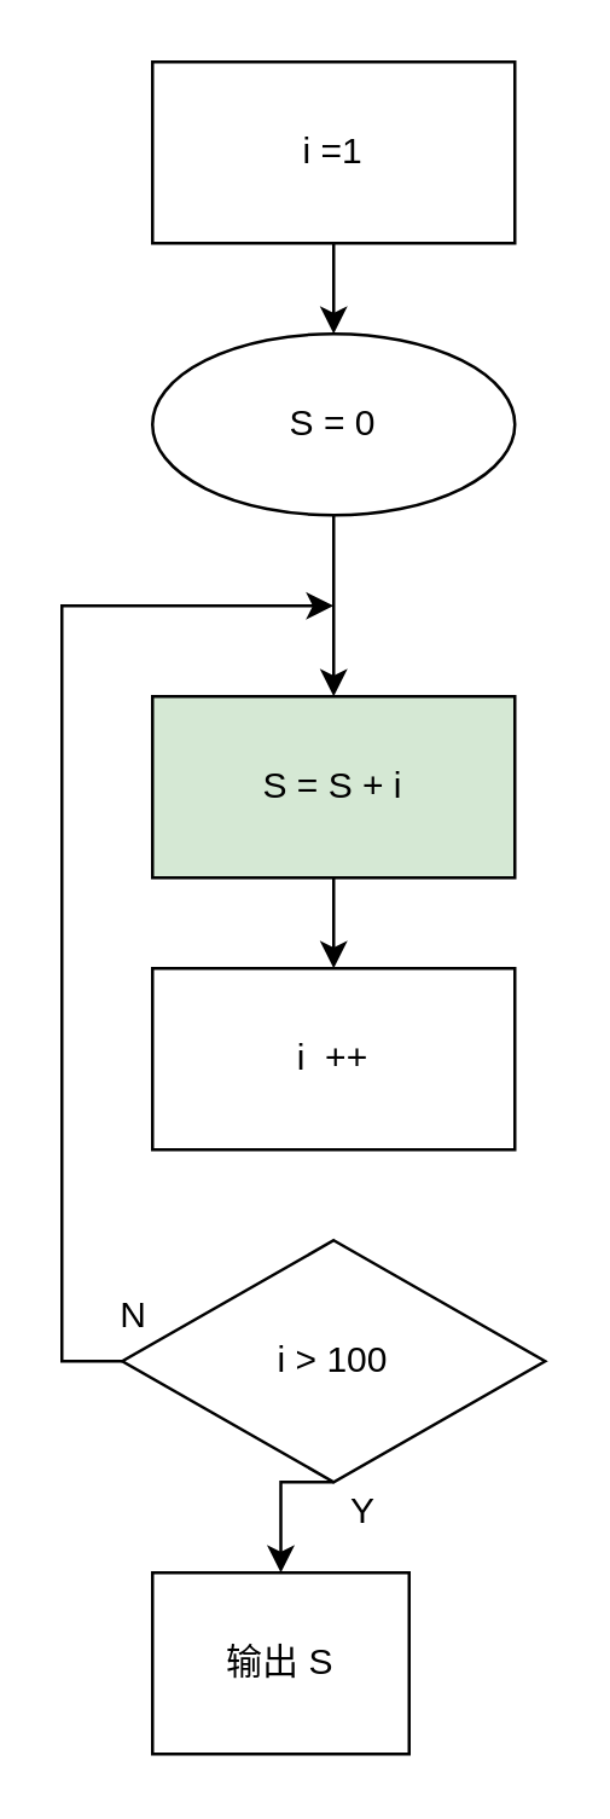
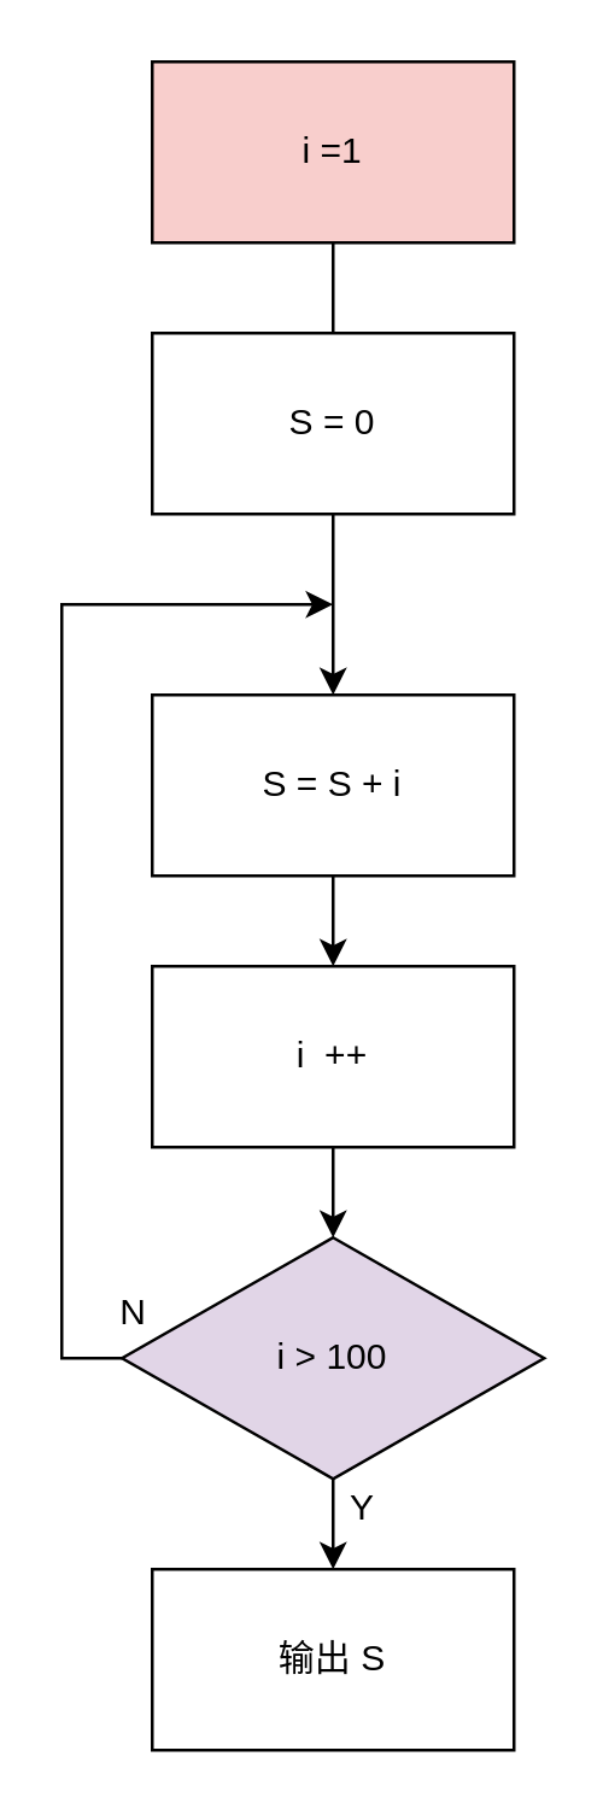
  <mxCell id="0" />
  <mxCell id="1" parent="0" />
  <mxCell id="2" style="edgeStyle=orthogonalEdgeStyle;rounded=0;orthogonalLoop=1;jettySize=auto;html=1;exitX=0.5;exitY=1;exitDx=0;exitDy=0;entryX=0.5;entryY=0;entryDx=0;entryDy=0;" edge="1" parent="1" source="3" target="7"><mxGeometry relative="1" as="geometry" /></mxCell>
- <mxCell id="3" value="S = 0" style="ellipse;whiteSpace=wrap;html=1;" vertex="1" parent="1"><mxGeometry x="50" y="110" width="120" height="60" as="geometry" /></mxCell>
- <mxCell id="4" style="edgeStyle=orthogonalEdgeStyle;rounded=0;orthogonalLoop=1;jettySize=auto;html=1;exitX=0.5;exitY=1;exitDx=0;exitDy=0;entryX=0.5;entryY=0;entryDx=0;entryDy=0;" edge="1" parent="1" source="5" target="3"><mxGeometry relative="1" as="geometry" /></mxCell>
- <mxCell id="5" value="i =1" style="rounded=0;whiteSpace=wrap;html=1;" vertex="1" parent="1"><mxGeometry x="50" y="20" width="120" height="60" as="geometry" /></mxCell>
+ <mxCell id="3" value="S = 0" style="rounded=0;whiteSpace=wrap;html=1;" vertex="1" parent="1"><mxGeometry x="50" y="110" width="120" height="60" as="geometry" /></mxCell>
+ <mxCell id="4" style="edgeStyle=orthogonalEdgeStyle;rounded=0;orthogonalLoop=1;jettySize=auto;html=1;exitX=0.5;exitY=1;exitDx=0;exitDy=0;entryX=0.5;entryY=0;entryDx=0;entryDy=0;endArrow=none;" edge="1" parent="1" source="5" target="3"><mxGeometry relative="1" as="geometry" /></mxCell>
+ <mxCell id="5" value="i =1" style="rounded=0;whiteSpace=wrap;html=1;fillColor=#f8cecc;" vertex="1" parent="1"><mxGeometry x="50" y="20" width="120" height="60" as="geometry" /></mxCell>
  <mxCell id="6" style="edgeStyle=orthogonalEdgeStyle;rounded=0;orthogonalLoop=1;jettySize=auto;html=1;exitX=0.5;exitY=1;exitDx=0;exitDy=0;entryX=0.5;entryY=0;entryDx=0;entryDy=0;" edge="1" parent="1" source="7" target="9"><mxGeometry relative="1" as="geometry" /></mxCell>
- <mxCell id="7" value="S = S + i" style="rounded=0;whiteSpace=wrap;html=1;fillColor=#d5e8d4;" vertex="1" parent="1"><mxGeometry x="50" y="230" width="120" height="60" as="geometry" /></mxCell>
+ <mxCell id="7" value="S = S + i" style="rounded=0;whiteSpace=wrap;html=1;" vertex="1" parent="1"><mxGeometry x="50" y="230" width="120" height="60" as="geometry" /></mxCell>
+ <mxCell id="8" style="edgeStyle=orthogonalEdgeStyle;rounded=0;orthogonalLoop=1;jettySize=auto;html=1;exitX=0.5;exitY=1;exitDx=0;exitDy=0;entryX=0.5;entryY=0;entryDx=0;entryDy=0;" edge="1" parent="1" source="9" target="12"><mxGeometry relative="1" as="geometry" /></mxCell>
  <mxCell id="9" value="i&amp;nbsp; ++" style="rounded=0;whiteSpace=wrap;html=1;" vertex="1" parent="1"><mxGeometry x="50" y="320" width="120" height="60" as="geometry" /></mxCell>
  <mxCell id="10" style="edgeStyle=orthogonalEdgeStyle;rounded=0;orthogonalLoop=1;jettySize=auto;html=1;exitX=0.5;exitY=1;exitDx=0;exitDy=0;entryX=0.5;entryY=0;entryDx=0;entryDy=0;" edge="1" parent="1" source="12" target="13"><mxGeometry relative="1" as="geometry" /></mxCell>
  <mxCell id="11" style="edgeStyle=orthogonalEdgeStyle;rounded=0;orthogonalLoop=1;jettySize=auto;html=1;exitX=0;exitY=0.5;exitDx=0;exitDy=0;" edge="1" parent="1" source="12"><mxGeometry relative="1" as="geometry"><mxPoint x="110" y="200" as="targetPoint" /><Array as="points"><mxPoint x="20" y="450" /><mxPoint x="20" y="200" /></Array></mxGeometry></mxCell>
- <mxCell id="12" value="i &amp;gt; 100" style="rhombus;whiteSpace=wrap;html=1;" vertex="1" parent="1"><mxGeometry x="40" y="410" width="140" height="80" as="geometry" /></mxCell>
- <mxCell id="13" value="输出 S" style="rounded=0;whiteSpace=wrap;html=1;" vertex="1" parent="1"><mxGeometry x="50" y="520" width="85" height="60" as="geometry" /></mxCell>
+ <mxCell id="12" value="i &amp;gt; 100" style="rhombus;whiteSpace=wrap;html=1;fillColor=#e1d5e7;" vertex="1" parent="1"><mxGeometry x="40" y="410" width="140" height="80" as="geometry" /></mxCell>
+ <mxCell id="13" value="输出 S" style="rounded=0;whiteSpace=wrap;html=1;" vertex="1" parent="1"><mxGeometry x="50" y="520" width="120" height="60" as="geometry" /></mxCell>
  <mxCell id="14" value="N" style="text;html=1;strokeColor=none;fillColor=none;align=center;verticalAlign=middle;whiteSpace=wrap;rounded=0;" vertex="1" parent="1"><mxGeometry x="24" y="425" width="40" height="20" as="geometry" /></mxCell>
  <mxCell id="15" value="Y" style="text;html=1;strokeColor=none;fillColor=none;align=center;verticalAlign=middle;whiteSpace=wrap;rounded=0;" vertex="1" parent="1"><mxGeometry x="100" y="490" width="40" height="20" as="geometry" /></mxCell>
